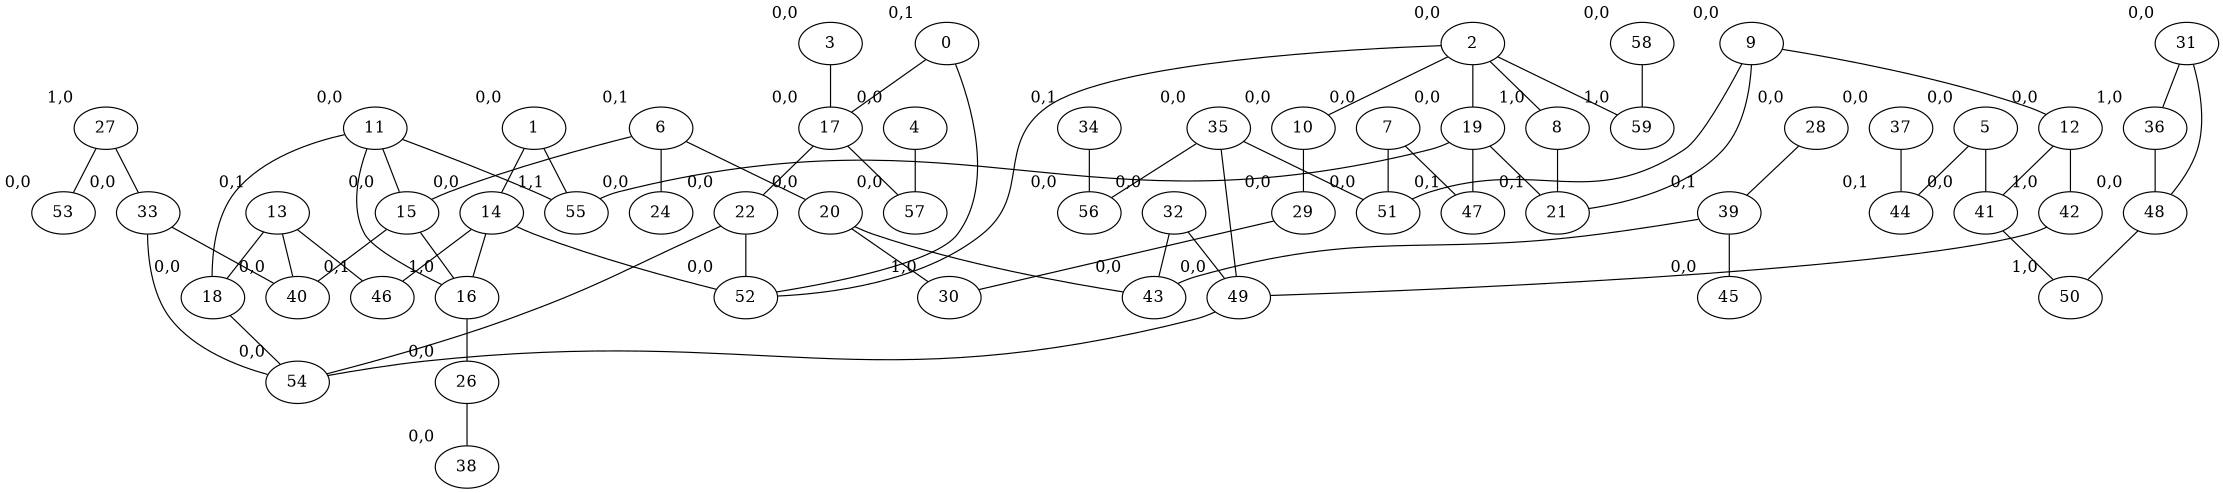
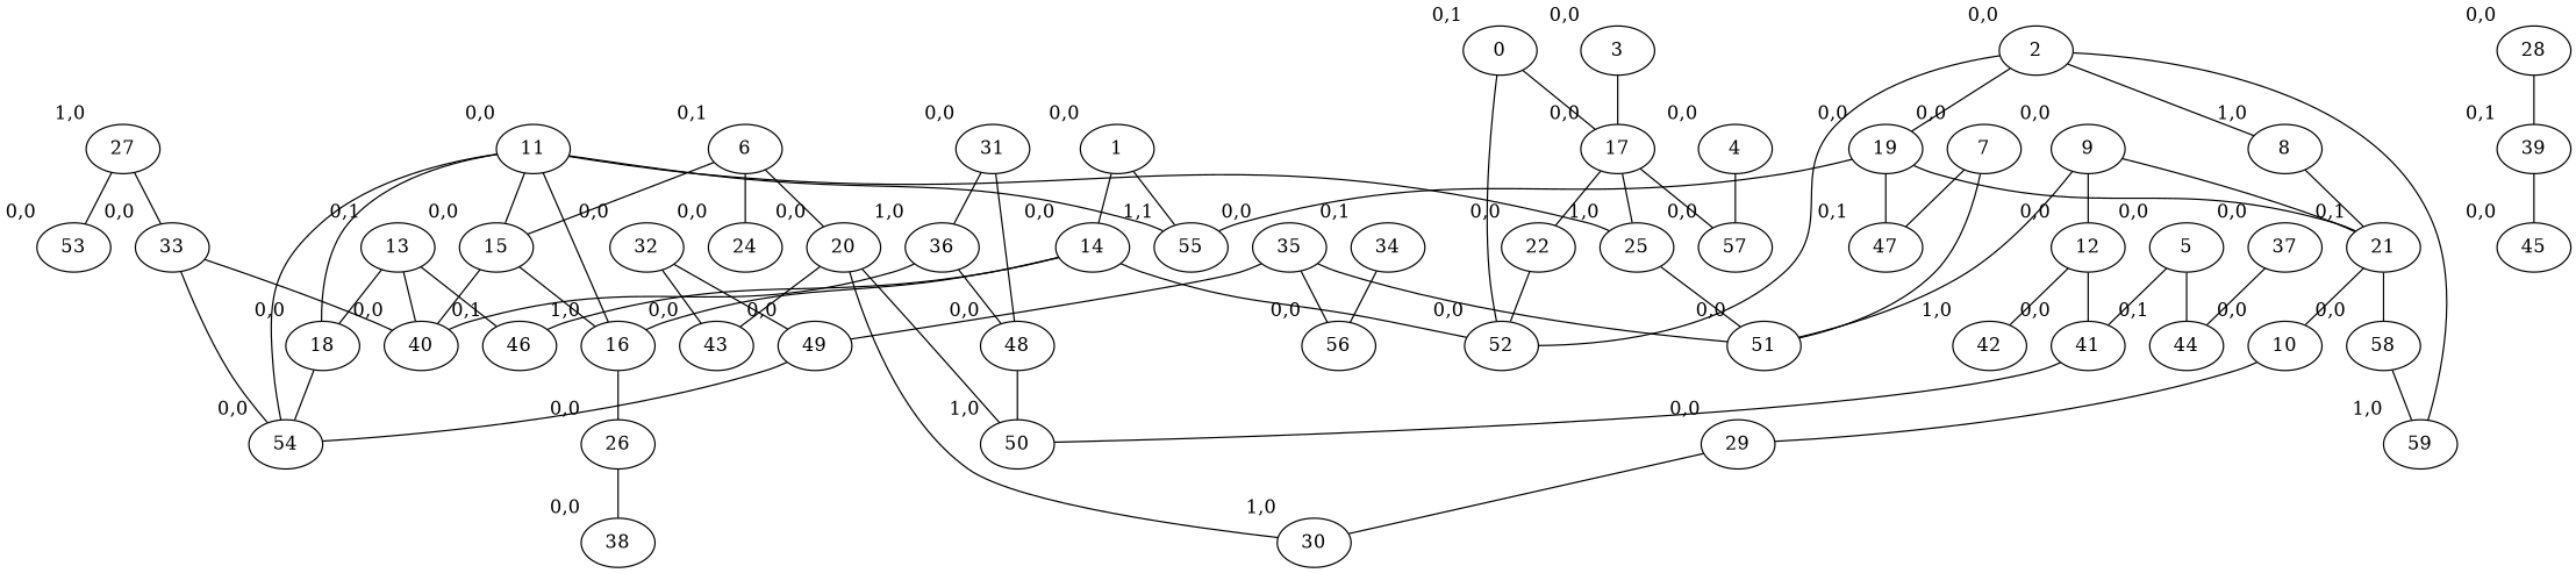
  graph {
    node [xlabel="0,0"]
    33
    54
    40
+   25 [xlabel="1,0"]
    51
    11
    15
    55 [xlabel="1,1"]
    18
    16 [xlabel="1,0"]
    26
    38
    4
    57
    17
    22
    52
    13 [xlabel="0,1"]
    46 [xlabel="0,1"]
    36 [xlabel="1,0"]
    48
    50 [xlabel="1,0"]
    0 [xlabel="0,1"]
    27 [xlabel="1,0"]
    53
    6 [xlabel="0,1"]
    24
    20
    43
    30 [xlabel="1,0"]
    14
    1
    31
    3
    10
    29
    39 [xlabel="0,1"]
    28
    45
    49
    44 [xlabel="0,1"]
    37
    9
    21 [xlabel="0,1"]
    12
    58
    41
    42 [xlabel="1,0"]
    59 [xlabel="1,0"]
    47 [xlabel="0,1"]
    5
    19
    2
    8 [xlabel="1,0"]
    32
    35
    56
    7
    34 [xlabel="0,1"]
    33 -- 54
    33 -- 40
+   25 -- 51
+   11 -- 25
    11 -- 15
    11 -- 55
    11 -- 18
    11 -- 16
    15 -- 40
    15 -- 16
    18 -- 54
    16 -- 26
    26 -- 38
    4 -- 57
+   17 -- 25
    17 -- 57
    17 -- 22
-   22 -- 54
+   11 -- 54
    22 -- 52
    13 -- 40
    13 -- 18
    13 -- 46
+   36 -- 40
    36 -- 48
    48 -- 50
    0 -- 17
    0 -- 52
    27 -- 33
    27 -- 53
    6 -- 15
    6 -- 24
    6 -- 20
+   20 -- 50
    20 -- 43
    20 -- 30
    14 -- 16
    14 -- 52
    14 -- 46
    1 -- 55
    1 -- 14
    31 -- 36
    31 -- 48
    3 -- 17
    10 -- 29
    29 -- 30
-   39 -- 43
    39 -- 45
    28 -- 39
    49 -- 54
    37 -- 44
    9 -- 51
    9 -- 21
    9 -- 12
+   21 -- 58
    12 -- 41
    12 -- 42
    58 -- 59
    41 -- 50
-   42 -- 49
    5 -- 44
    5 -- 41
    19 -- 55
    19 -- 21
    19 -- 47
    2 -- 52
-   2 -- 10
+   21 -- 10
    2 -- 59
    2 -- 19
    2 -- 8
    8 -- 21
    32 -- 43
    32 -- 49
    35 -- 51
    35 -- 49
    35 -- 56
    7 -- 51
    7 -- 47
    34 -- 56
  }
